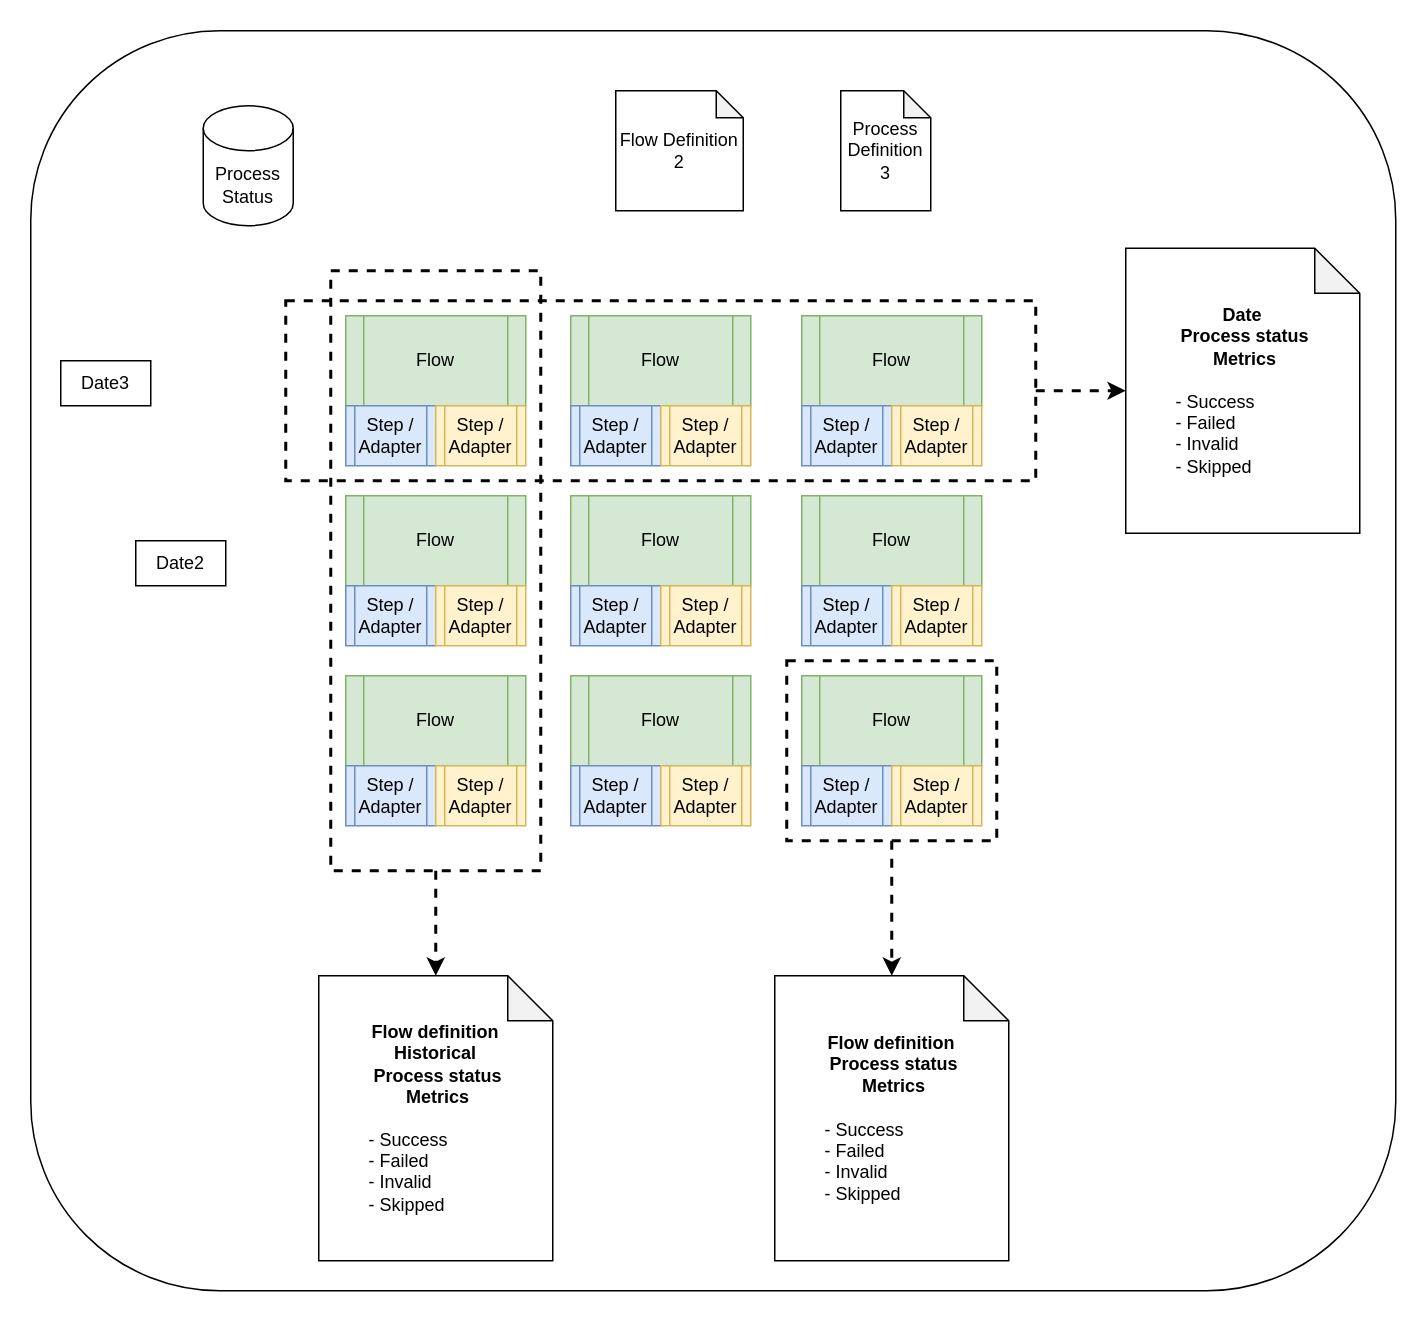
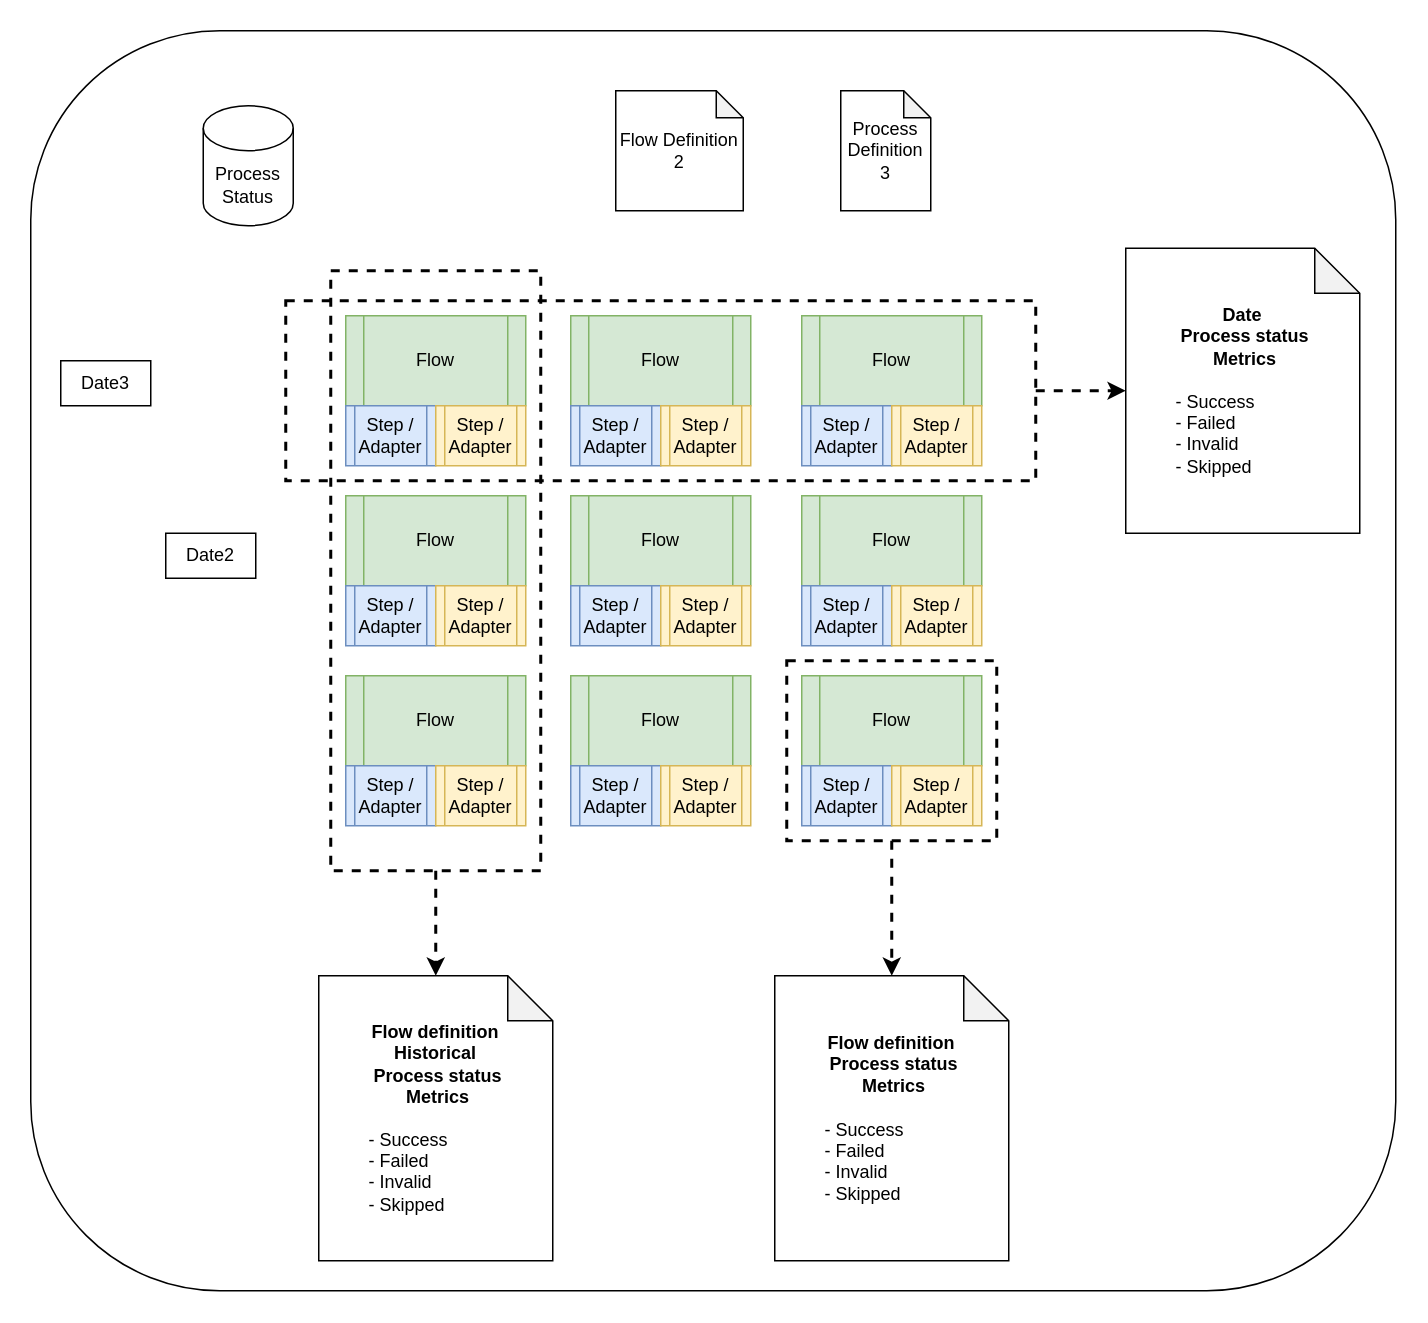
  <mxCell id="0" />
  <mxCell id="1" parent="0" />
  <mxCell id="2" value="" style="rounded=1;whiteSpace=wrap;html=1;strokeWidth=1;" vertex="1" parent="1"><mxGeometry x="20" y="20" width="910" height="840" as="geometry" /></mxCell>
  <mxCell id="3" value="Flow" style="shape=process;whiteSpace=wrap;html=1;backgroundOutline=1;fillColor=#d5e8d4;strokeColor=#82b366;" parent="1" vertex="1"><mxGeometry x="230" y="210" width="120" height="60" as="geometry" /></mxCell>
  <mxCell id="4" value="Step / Adapter" style="shape=process;whiteSpace=wrap;html=1;backgroundOutline=1;fillColor=#dae8fc;strokeColor=#6c8ebf;" parent="1" vertex="1"><mxGeometry x="230" y="270" width="60" height="40" as="geometry" /></mxCell>
  <mxCell id="5" value="Step / Adapter" style="shape=process;whiteSpace=wrap;html=1;backgroundOutline=1;fillColor=#fff2cc;strokeColor=#d6b656;" parent="1" vertex="1"><mxGeometry x="290" y="270" width="60" height="40" as="geometry" /></mxCell>
  <mxCell id="6" value="Flow" style="shape=process;whiteSpace=wrap;html=1;backgroundOutline=1;fillColor=#d5e8d4;strokeColor=#82b366;" parent="1" vertex="1"><mxGeometry x="230" y="330" width="120" height="60" as="geometry" /></mxCell>
  <mxCell id="7" value="Step / Adapter" style="shape=process;whiteSpace=wrap;html=1;backgroundOutline=1;fillColor=#dae8fc;strokeColor=#6c8ebf;" parent="1" vertex="1"><mxGeometry x="230" y="390" width="60" height="40" as="geometry" /></mxCell>
  <mxCell id="8" value="Step / Adapter" style="shape=process;whiteSpace=wrap;html=1;backgroundOutline=1;fillColor=#fff2cc;strokeColor=#d6b656;" parent="1" vertex="1"><mxGeometry x="290" y="390" width="60" height="40" as="geometry" /></mxCell>
  <mxCell id="9" value="Flow" style="shape=process;whiteSpace=wrap;html=1;backgroundOutline=1;fillColor=#d5e8d4;strokeColor=#82b366;" parent="1" vertex="1"><mxGeometry x="230" y="450" width="120" height="60" as="geometry" /></mxCell>
  <mxCell id="10" value="Step / Adapter" style="shape=process;whiteSpace=wrap;html=1;backgroundOutline=1;fillColor=#dae8fc;strokeColor=#6c8ebf;" parent="1" vertex="1"><mxGeometry x="230" y="510" width="60" height="40" as="geometry" /></mxCell>
  <mxCell id="11" value="Step / Adapter" style="shape=process;whiteSpace=wrap;html=1;backgroundOutline=1;fillColor=#fff2cc;strokeColor=#d6b656;" parent="1" vertex="1"><mxGeometry x="290" y="510" width="60" height="40" as="geometry" /></mxCell>
  <mxCell id="12" value="Flow" style="shape=process;whiteSpace=wrap;html=1;backgroundOutline=1;fillColor=#d5e8d4;strokeColor=#82b366;" parent="1" vertex="1"><mxGeometry x="380" y="210" width="120" height="60" as="geometry" /></mxCell>
  <mxCell id="13" value="Step / Adapter" style="shape=process;whiteSpace=wrap;html=1;backgroundOutline=1;fillColor=#dae8fc;strokeColor=#6c8ebf;" parent="1" vertex="1"><mxGeometry x="380" y="270" width="60" height="40" as="geometry" /></mxCell>
  <mxCell id="14" value="Step / Adapter" style="shape=process;whiteSpace=wrap;html=1;backgroundOutline=1;fillColor=#fff2cc;strokeColor=#d6b656;" parent="1" vertex="1"><mxGeometry x="440" y="270" width="60" height="40" as="geometry" /></mxCell>
  <mxCell id="15" value="Flow" style="shape=process;whiteSpace=wrap;html=1;backgroundOutline=1;fillColor=#d5e8d4;strokeColor=#82b366;" parent="1" vertex="1"><mxGeometry x="380" y="330" width="120" height="60" as="geometry" /></mxCell>
  <mxCell id="16" value="Step / Adapter" style="shape=process;whiteSpace=wrap;html=1;backgroundOutline=1;fillColor=#dae8fc;strokeColor=#6c8ebf;" parent="1" vertex="1"><mxGeometry x="380" y="390" width="60" height="40" as="geometry" /></mxCell>
  <mxCell id="17" value="Step / Adapter" style="shape=process;whiteSpace=wrap;html=1;backgroundOutline=1;fillColor=#fff2cc;strokeColor=#d6b656;" parent="1" vertex="1"><mxGeometry x="440" y="390" width="60" height="40" as="geometry" /></mxCell>
  <mxCell id="18" value="Flow" style="shape=process;whiteSpace=wrap;html=1;backgroundOutline=1;fillColor=#d5e8d4;strokeColor=#82b366;" parent="1" vertex="1"><mxGeometry x="380" y="450" width="120" height="60" as="geometry" /></mxCell>
  <mxCell id="19" value="Step / Adapter" style="shape=process;whiteSpace=wrap;html=1;backgroundOutline=1;fillColor=#dae8fc;strokeColor=#6c8ebf;" parent="1" vertex="1"><mxGeometry x="380" y="510" width="60" height="40" as="geometry" /></mxCell>
  <mxCell id="20" value="Step / Adapter" style="shape=process;whiteSpace=wrap;html=1;backgroundOutline=1;fillColor=#fff2cc;strokeColor=#d6b656;" parent="1" vertex="1"><mxGeometry x="440" y="510" width="60" height="40" as="geometry" /></mxCell>
  <mxCell id="21" value="Process Status" style="shape=cylinder3;whiteSpace=wrap;html=1;boundedLbl=1;backgroundOutline=1;size=15;strokeWidth=1;fillColor=none;" parent="1" vertex="1"><mxGeometry x="135" y="70" width="60" height="80" as="geometry" /></mxCell>
  <mxCell id="22" value="Flow" style="shape=process;whiteSpace=wrap;html=1;backgroundOutline=1;fillColor=#d5e8d4;strokeColor=#82b366;" parent="1" vertex="1"><mxGeometry x="534" y="210" width="120" height="60" as="geometry" /></mxCell>
  <mxCell id="23" value="Step / Adapter" style="shape=process;whiteSpace=wrap;html=1;backgroundOutline=1;fillColor=#dae8fc;strokeColor=#6c8ebf;" parent="1" vertex="1"><mxGeometry x="534" y="270" width="60" height="40" as="geometry" /></mxCell>
  <mxCell id="24" value="Step / Adapter" style="shape=process;whiteSpace=wrap;html=1;backgroundOutline=1;fillColor=#fff2cc;strokeColor=#d6b656;" parent="1" vertex="1"><mxGeometry x="594" y="270" width="60" height="40" as="geometry" /></mxCell>
  <mxCell id="25" value="Flow" style="shape=process;whiteSpace=wrap;html=1;backgroundOutline=1;fillColor=#d5e8d4;strokeColor=#82b366;" parent="1" vertex="1"><mxGeometry x="534" y="330" width="120" height="60" as="geometry" /></mxCell>
  <mxCell id="26" value="Step / Adapter" style="shape=process;whiteSpace=wrap;html=1;backgroundOutline=1;fillColor=#dae8fc;strokeColor=#6c8ebf;" parent="1" vertex="1"><mxGeometry x="534" y="390" width="60" height="40" as="geometry" /></mxCell>
  <mxCell id="27" value="Step / Adapter" style="shape=process;whiteSpace=wrap;html=1;backgroundOutline=1;fillColor=#fff2cc;strokeColor=#d6b656;" parent="1" vertex="1"><mxGeometry x="594" y="390" width="60" height="40" as="geometry" /></mxCell>
  <mxCell id="28" value="Flow" style="shape=process;whiteSpace=wrap;html=1;backgroundOutline=1;fillColor=#d5e8d4;strokeColor=#82b366;" parent="1" vertex="1"><mxGeometry x="534" y="450" width="120" height="60" as="geometry" /></mxCell>
  <mxCell id="29" value="Step / Adapter" style="shape=process;whiteSpace=wrap;html=1;backgroundOutline=1;fillColor=#dae8fc;strokeColor=#6c8ebf;" parent="1" vertex="1"><mxGeometry x="534" y="510" width="60" height="40" as="geometry" /></mxCell>
  <mxCell id="30" value="Step / Adapter" style="shape=process;whiteSpace=wrap;html=1;backgroundOutline=1;fillColor=#fff2cc;strokeColor=#d6b656;" parent="1" vertex="1"><mxGeometry x="594" y="510" width="60" height="40" as="geometry" /></mxCell>
  <mxCell id="31" value="Flow Definition 2" style="shape=note;whiteSpace=wrap;html=1;backgroundOutline=1;darkOpacity=0.05;strokeWidth=1;size=18;" vertex="1" parent="1"><mxGeometry x="410" y="60" width="85" height="80" as="geometry" /></mxCell>
- <mxCell id="32" value="Date2" style="text;html=1;strokeColor=default;fillColor=none;align=center;verticalAlign=middle;whiteSpace=wrap;rounded=0;" vertex="1" parent="1"><mxGeometry x="90" y="360" width="60" height="30" as="geometry" /></mxCell>
+ <mxCell id="32" value="Date2" style="text;html=1;strokeColor=default;fillColor=none;align=center;verticalAlign=middle;whiteSpace=wrap;rounded=0;" vertex="1" parent="1"><mxGeometry x="110" y="355" width="60" height="30" as="geometry" /></mxCell>
  <mxCell id="33" value="Date3" style="text;html=1;strokeColor=default;fillColor=none;align=center;verticalAlign=middle;whiteSpace=wrap;rounded=0;" vertex="1" parent="1"><mxGeometry x="40" y="240" width="60" height="30" as="geometry" /></mxCell>
  <mxCell id="34" style="edgeStyle=orthogonalEdgeStyle;rounded=0;orthogonalLoop=1;jettySize=auto;html=1;exitX=1;exitY=0.5;exitDx=0;exitDy=0;dashed=1;strokeWidth=2;" edge="1" parent="1" source="35" target="42"><mxGeometry relative="1" as="geometry" /></mxCell>
  <mxCell id="35" value="" style="rounded=0;whiteSpace=wrap;html=1;fillColor=none;dashed=1;strokeWidth=2;" vertex="1" parent="1"><mxGeometry x="190" y="200" width="500" height="120" as="geometry" /></mxCell>
  <mxCell id="36" style="edgeStyle=orthogonalEdgeStyle;rounded=0;orthogonalLoop=1;jettySize=auto;html=1;exitX=0.5;exitY=1;exitDx=0;exitDy=0;dashed=1;strokeWidth=2;" edge="1" parent="1" source="37" target="40"><mxGeometry relative="1" as="geometry" /></mxCell>
  <mxCell id="37" value="" style="rounded=0;whiteSpace=wrap;html=1;fillColor=none;dashed=1;strokeWidth=2;" vertex="1" parent="1"><mxGeometry x="220" y="180" width="140" height="400" as="geometry" /></mxCell>
  <mxCell id="38" style="edgeStyle=orthogonalEdgeStyle;rounded=0;orthogonalLoop=1;jettySize=auto;html=1;exitX=0.5;exitY=1;exitDx=0;exitDy=0;dashed=1;strokeWidth=2;" edge="1" parent="1" source="39" target="43"><mxGeometry relative="1" as="geometry" /></mxCell>
  <mxCell id="39" value="" style="rounded=0;whiteSpace=wrap;html=1;fillColor=none;dashed=1;strokeWidth=2;" vertex="1" parent="1"><mxGeometry x="524" y="440" width="140" height="120" as="geometry" /></mxCell>
  <mxCell id="40" value="&lt;b&gt;Flow definition&lt;br&gt;Historical&lt;br&gt;&amp;nbsp;Process status&lt;br&gt;&amp;nbsp;Metrics&lt;br&gt;&lt;/b&gt;&lt;br&gt;&lt;div style=&quot;text-align: left&quot;&gt;&lt;span&gt;- Success&lt;/span&gt;&lt;/div&gt;&lt;div style=&quot;text-align: left&quot;&gt;&lt;span&gt;- Failed&lt;/span&gt;&lt;/div&gt;&lt;div style=&quot;text-align: left&quot;&gt;&lt;span&gt;- Invalid&lt;/span&gt;&lt;/div&gt;&lt;div style=&quot;text-align: left&quot;&gt;&lt;span&gt;- Skipped&lt;/span&gt;&lt;/div&gt;" style="shape=note;whiteSpace=wrap;html=1;backgroundOutline=1;darkOpacity=0.05;" vertex="1" parent="1"><mxGeometry x="212" y="650" width="156" height="190" as="geometry" /></mxCell>
  <mxCell id="41" value="Process Definition 3" style="shape=note;whiteSpace=wrap;html=1;backgroundOutline=1;darkOpacity=0.05;strokeWidth=1;size=18;" vertex="1" parent="1"><mxGeometry x="560" y="60" width="60" height="80" as="geometry" /></mxCell>
  <mxCell id="42" value="&lt;b&gt;Date&lt;br&gt;&amp;nbsp;Process status&lt;br&gt;&amp;nbsp;Metrics&lt;br&gt;&lt;/b&gt;&lt;br&gt;&lt;div style=&quot;text-align: left&quot;&gt;&lt;span&gt;- Success&lt;/span&gt;&lt;/div&gt;&lt;div style=&quot;text-align: left&quot;&gt;&lt;span&gt;- Failed&lt;/span&gt;&lt;/div&gt;&lt;div style=&quot;text-align: left&quot;&gt;&lt;span&gt;- Invalid&lt;/span&gt;&lt;/div&gt;&lt;div style=&quot;text-align: left&quot;&gt;&lt;span&gt;- Skipped&lt;/span&gt;&lt;/div&gt;" style="shape=note;whiteSpace=wrap;html=1;backgroundOutline=1;darkOpacity=0.05;" vertex="1" parent="1"><mxGeometry x="750" y="165" width="156" height="190" as="geometry" /></mxCell>
  <mxCell id="43" value="&lt;b&gt;Flow definition&lt;br&gt;&amp;nbsp;Process status&lt;br&gt;&amp;nbsp;Metrics&lt;br&gt;&lt;/b&gt;&lt;br&gt;&lt;div style=&quot;text-align: left&quot;&gt;&lt;span&gt;- Success&lt;/span&gt;&lt;/div&gt;&lt;div style=&quot;text-align: left&quot;&gt;&lt;span&gt;- Failed&lt;/span&gt;&lt;/div&gt;&lt;div style=&quot;text-align: left&quot;&gt;&lt;span&gt;- Invalid&lt;/span&gt;&lt;/div&gt;&lt;div style=&quot;text-align: left&quot;&gt;&lt;span&gt;- Skipped&lt;/span&gt;&lt;/div&gt;" style="shape=note;whiteSpace=wrap;html=1;backgroundOutline=1;darkOpacity=0.05;" vertex="1" parent="1"><mxGeometry x="516" y="650" width="156" height="190" as="geometry" /></mxCell>
